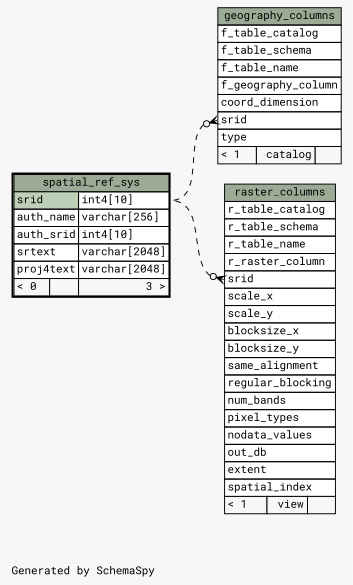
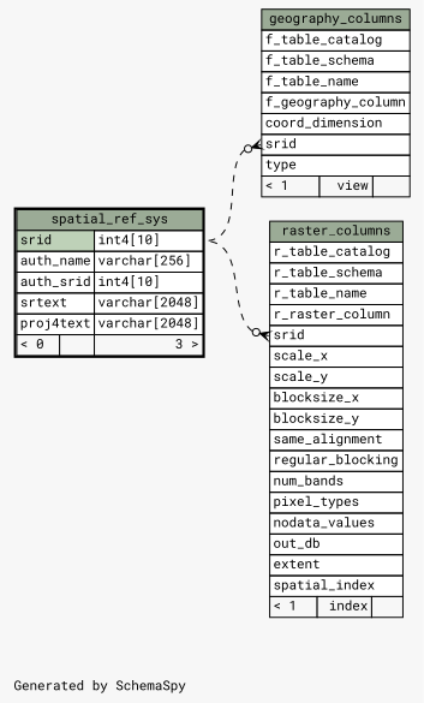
  digraph {
    bgcolor="#f7f7f7"
    fontname="Roboto Mono"
    fontsize=11
    label="\nGenerated by SchemaSpy"
    labeljust=l
    nodesep=0.18
    rankdir=RL
    ranksep=0.46
    node [fontname="Roboto Mono" fontsize=11 shape=plaintext]
    edge [arrowhead=none arrowsize=0.8 arrowtail=crowodot dir=back fontname="Roboto Mono" headport="srid.type:e" style=dashed tailport="srid:w"]
-   n1 [label=<     <TABLE BORDER="0" CELLBORDER="1" CELLSPACING="0" BGCOLOR="#ffffff">       <TR><TD COLSPAN="3" BGCOLOR="#9bab96" ALIGN="CENTER">geography_columns</TD></TR>       <TR><TD PORT="f_table_catalog" COLSPAN="3" ALIGN="LEFT">f_table_catalog</TD></TR>       <TR><TD PORT="f_table_schema" COLSPAN="3" ALIGN="LEFT">f_table_schema</TD></TR>       <TR><TD PORT="f_table_name" COLSPAN="3" ALIGN="LEFT">f_table_name</TD></TR>       <TR><TD PORT="f_geography_column" COLSPAN="3" ALIGN="LEFT">f_geography_column</TD></TR>       <TR><TD PORT="coord_dimension" COLSPAN="3" ALIGN="LEFT">coord_dimension</TD></TR>       <TR><TD PORT="srid" COLSPAN="3" ALIGN="LEFT">srid</TD></TR>       <TR><TD PORT="type" COLSPAN="3" ALIGN="LEFT">type</TD></TR>       <TR><TD ALIGN="LEFT" BGCOLOR="#f7f7f7">&lt; 1</TD><TD ALIGN="RIGHT" BGCOLOR="#f7f7f7">catalog</TD><TD ALIGN="RIGHT" BGCOLOR="#f7f7f7">  </TD></TR>     </TABLE>>]
+   n1 [label=<     <TABLE BORDER="0" CELLBORDER="1" CELLSPACING="0" BGCOLOR="#ffffff">       <TR><TD COLSPAN="3" BGCOLOR="#9bab96" ALIGN="CENTER">geography_columns</TD></TR>       <TR><TD PORT="f_table_catalog" COLSPAN="3" ALIGN="LEFT">f_table_catalog</TD></TR>       <TR><TD PORT="f_table_schema" COLSPAN="3" ALIGN="LEFT">f_table_schema</TD></TR>       <TR><TD PORT="f_table_name" COLSPAN="3" ALIGN="LEFT">f_table_name</TD></TR>       <TR><TD PORT="f_geography_column" COLSPAN="3" ALIGN="LEFT">f_geography_column</TD></TR>       <TR><TD PORT="coord_dimension" COLSPAN="3" ALIGN="LEFT">coord_dimension</TD></TR>       <TR><TD PORT="srid" COLSPAN="3" ALIGN="LEFT">srid</TD></TR>       <TR><TD PORT="type" COLSPAN="3" ALIGN="LEFT">type</TD></TR>       <TR><TD ALIGN="LEFT" BGCOLOR="#f7f7f7">&lt; 1</TD><TD ALIGN="RIGHT" BGCOLOR="#f7f7f7">view</TD><TD ALIGN="RIGHT" BGCOLOR="#f7f7f7">  </TD></TR>     </TABLE>>]
    n2 [label=<     <TABLE BORDER="2" CELLBORDER="1" CELLSPACING="0" BGCOLOR="#ffffff">       <TR><TD COLSPAN="3" BGCOLOR="#9bab96" ALIGN="CENTER">spatial_ref_sys</TD></TR>       <TR><TD PORT="srid" COLSPAN="2" BGCOLOR="#bed1b8" ALIGN="LEFT">srid</TD><TD PORT="srid.type" ALIGN="LEFT">int4[10]</TD></TR>       <TR><TD PORT="auth_name" COLSPAN="2" ALIGN="LEFT">auth_name</TD><TD PORT="auth_name.type" ALIGN="LEFT">varchar[256]</TD></TR>       <TR><TD PORT="auth_srid" COLSPAN="2" ALIGN="LEFT">auth_srid</TD><TD PORT="auth_srid.type" ALIGN="LEFT">int4[10]</TD></TR>       <TR><TD PORT="srtext" COLSPAN="2" ALIGN="LEFT">srtext</TD><TD PORT="srtext.type" ALIGN="LEFT">varchar[2048]</TD></TR>       <TR><TD PORT="proj4text" COLSPAN="2" ALIGN="LEFT">proj4text</TD><TD PORT="proj4text.type" ALIGN="LEFT">varchar[2048]</TD></TR>       <TR><TD ALIGN="LEFT" BGCOLOR="#f7f7f7">&lt; 0</TD><TD ALIGN="RIGHT" BGCOLOR="#f7f7f7">  </TD><TD ALIGN="RIGHT" BGCOLOR="#f7f7f7">3 &gt;</TD></TR>     </TABLE>>]
-   n3 [label=<     <TABLE BORDER="0" CELLBORDER="1" CELLSPACING="0" BGCOLOR="#ffffff">       <TR><TD COLSPAN="3" BGCOLOR="#9bab96" ALIGN="CENTER">raster_columns</TD></TR>       <TR><TD PORT="r_table_catalog" COLSPAN="3" ALIGN="LEFT">r_table_catalog</TD></TR>       <TR><TD PORT="r_table_schema" COLSPAN="3" ALIGN="LEFT">r_table_schema</TD></TR>       <TR><TD PORT="r_table_name" COLSPAN="3" ALIGN="LEFT">r_table_name</TD></TR>       <TR><TD PORT="r_raster_column" COLSPAN="3" ALIGN="LEFT">r_raster_column</TD></TR>       <TR><TD PORT="srid" COLSPAN="3" ALIGN="LEFT">srid</TD></TR>       <TR><TD PORT="scale_x" COLSPAN="3" ALIGN="LEFT">scale_x</TD></TR>       <TR><TD PORT="scale_y" COLSPAN="3" ALIGN="LEFT">scale_y</TD></TR>       <TR><TD PORT="blocksize_x" COLSPAN="3" ALIGN="LEFT">blocksize_x</TD></TR>       <TR><TD PORT="blocksize_y" COLSPAN="3" ALIGN="LEFT">blocksize_y</TD></TR>       <TR><TD PORT="same_alignment" COLSPAN="3" ALIGN="LEFT">same_alignment</TD></TR>       <TR><TD PORT="regular_blocking" COLSPAN="3" ALIGN="LEFT">regular_blocking</TD></TR>       <TR><TD PORT="num_bands" COLSPAN="3" ALIGN="LEFT">num_bands</TD></TR>       <TR><TD PORT="pixel_types" COLSPAN="3" ALIGN="LEFT">pixel_types</TD></TR>       <TR><TD PORT="nodata_values" COLSPAN="3" ALIGN="LEFT">nodata_values</TD></TR>       <TR><TD PORT="out_db" COLSPAN="3" ALIGN="LEFT">out_db</TD></TR>       <TR><TD PORT="extent" COLSPAN="3" ALIGN="LEFT">extent</TD></TR>       <TR><TD PORT="spatial_index" COLSPAN="3" ALIGN="LEFT">spatial_index</TD></TR>       <TR><TD ALIGN="LEFT" BGCOLOR="#f7f7f7">&lt; 1</TD><TD ALIGN="RIGHT" BGCOLOR="#f7f7f7">view</TD><TD ALIGN="RIGHT" BGCOLOR="#f7f7f7">  </TD></TR>     </TABLE>>]
+   n3 [label=<     <TABLE BORDER="0" CELLBORDER="1" CELLSPACING="0" BGCOLOR="#ffffff">       <TR><TD COLSPAN="3" BGCOLOR="#9bab96" ALIGN="CENTER">raster_columns</TD></TR>       <TR><TD PORT="r_table_catalog" COLSPAN="3" ALIGN="LEFT">r_table_catalog</TD></TR>       <TR><TD PORT="r_table_schema" COLSPAN="3" ALIGN="LEFT">r_table_schema</TD></TR>       <TR><TD PORT="r_table_name" COLSPAN="3" ALIGN="LEFT">r_table_name</TD></TR>       <TR><TD PORT="r_raster_column" COLSPAN="3" ALIGN="LEFT">r_raster_column</TD></TR>       <TR><TD PORT="srid" COLSPAN="3" ALIGN="LEFT">srid</TD></TR>       <TR><TD PORT="scale_x" COLSPAN="3" ALIGN="LEFT">scale_x</TD></TR>       <TR><TD PORT="scale_y" COLSPAN="3" ALIGN="LEFT">scale_y</TD></TR>       <TR><TD PORT="blocksize_x" COLSPAN="3" ALIGN="LEFT">blocksize_x</TD></TR>       <TR><TD PORT="blocksize_y" COLSPAN="3" ALIGN="LEFT">blocksize_y</TD></TR>       <TR><TD PORT="same_alignment" COLSPAN="3" ALIGN="LEFT">same_alignment</TD></TR>       <TR><TD PORT="regular_blocking" COLSPAN="3" ALIGN="LEFT">regular_blocking</TD></TR>       <TR><TD PORT="num_bands" COLSPAN="3" ALIGN="LEFT">num_bands</TD></TR>       <TR><TD PORT="pixel_types" COLSPAN="3" ALIGN="LEFT">pixel_types</TD></TR>       <TR><TD PORT="nodata_values" COLSPAN="3" ALIGN="LEFT">nodata_values</TD></TR>       <TR><TD PORT="out_db" COLSPAN="3" ALIGN="LEFT">out_db</TD></TR>       <TR><TD PORT="extent" COLSPAN="3" ALIGN="LEFT">extent</TD></TR>       <TR><TD PORT="spatial_index" COLSPAN="3" ALIGN="LEFT">spatial_index</TD></TR>       <TR><TD ALIGN="LEFT" BGCOLOR="#f7f7f7">&lt; 1</TD><TD ALIGN="RIGHT" BGCOLOR="#f7f7f7">index</TD><TD ALIGN="RIGHT" BGCOLOR="#f7f7f7">  </TD></TR>     </TABLE>>]
    n1 -> n2
    n3 -> n2
  }
